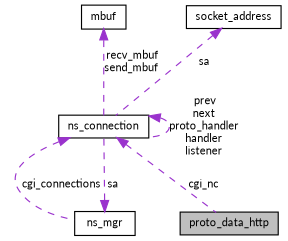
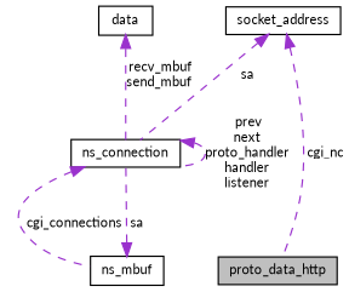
  digraph {
    fontname=Lato
    node [color=black fillcolor=white fontname=Lato fontsize=10 shape=record style=filled]
    edge [color=darkorchid3 dir=back fontname=Lato fontsize=10 labelfontname=Helvetica labelfontsize=10 style=dashed]
    n1 [fillcolor=grey75 fontcolor=black height=0.2 label=proto_data_http width=0.4]
    n2 [height=0.2 label=ns_connection width=0.4]
-   n3 [height=0.2 label=ns_mgr width=0.4]
-   n4 [height=0.2 label=mbuf width=0.4]
+   n3 [height=0.2 label=ns_mbuf width=0.4]
+   n4 [height=0.2 label=data width=0.4]
    n5 [height=0.2 label=socket_address width=0.4]
-   n2 -> n1 [label=" cgi_nc"]
+   n5 -> n1 [label=" cgi_nc"]
    n2 -> n2 [label=" prev\nnext\nproto_handler\nhandler\nlistener"]
    n2 -> n3 [label=" cgi_connections"]
    n3 -> n2 [label=" sa"]
    n4 -> n2 [label=" recv_mbuf\nsend_mbuf"]
    n5 -> n2 [label=" sa"]
  }
